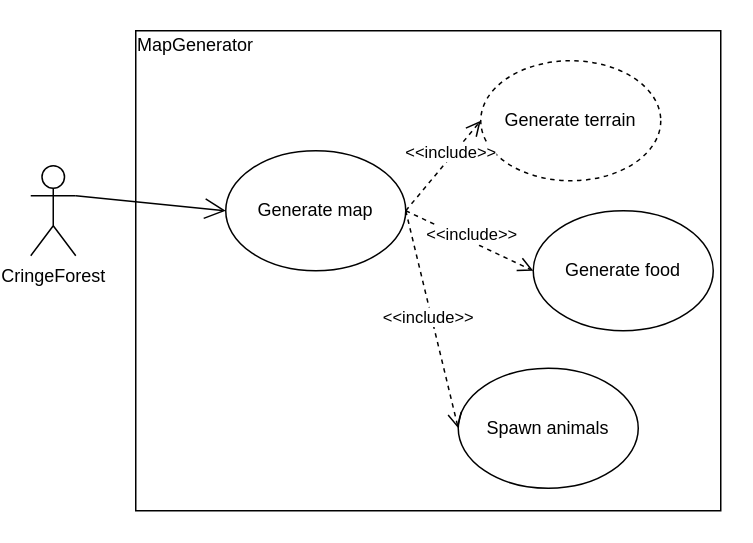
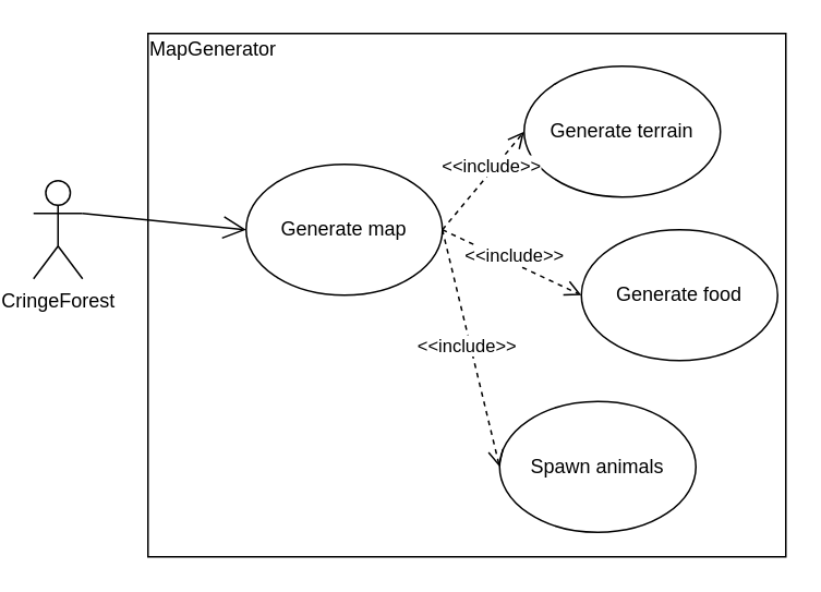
  <mxCell id="0" />
  <mxCell id="1" parent="0" />
  <mxCell id="2" value="" style="rounded=0;whiteSpace=wrap;html=1;" vertex="1" parent="1"><mxGeometry x="90" y="20" width="390" height="320" as="geometry" /></mxCell>
  <mxCell id="3" value="MapGenerator" style="text;html=1;strokeColor=none;fillColor=none;align=center;verticalAlign=middle;whiteSpace=wrap;rounded=0;" vertex="1" parent="1"><mxGeometry x="110" y="20" width="40" height="20" as="geometry" /></mxCell>
  <mxCell id="4" value="CringeForest" style="shape=umlActor;verticalLabelPosition=bottom;verticalAlign=top;html=1;outlineConnect=0;" vertex="1" parent="1"><mxGeometry x="20" y="110" width="30" height="60" as="geometry" /></mxCell>
  <mxCell id="5" value="Generate map" style="ellipse;whiteSpace=wrap;html=1;" vertex="1" parent="1"><mxGeometry x="150" y="100" width="120" height="80" as="geometry" /></mxCell>
- <mxCell id="6" value="Generate terrain" style="ellipse;whiteSpace=wrap;html=1;dashed=1;" vertex="1" parent="1"><mxGeometry x="320" y="40" width="120" height="80" as="geometry" /></mxCell>
+ <mxCell id="6" value="Generate terrain" style="ellipse;whiteSpace=wrap;html=1;" vertex="1" parent="1"><mxGeometry x="320" y="40" width="120" height="80" as="geometry" /></mxCell>
  <mxCell id="7" value="Generate food" style="ellipse;whiteSpace=wrap;html=1;" vertex="1" parent="1"><mxGeometry x="355" y="140" width="120" height="80" as="geometry" /></mxCell>
  <mxCell id="8" value="Spawn animals" style="ellipse;whiteSpace=wrap;html=1;" vertex="1" parent="1"><mxGeometry x="305" y="245" width="120" height="80" as="geometry" /></mxCell>
  <mxCell id="9" value="&amp;lt;&amp;lt;include&amp;gt;&amp;gt;" style="html=1;verticalAlign=bottom;endArrow=open;dashed=1;endSize=8;exitX=1;exitY=0.5;exitDx=0;exitDy=0;entryX=0;entryY=0.5;entryDx=0;entryDy=0;" edge="1" parent="1" source="5" target="6"><mxGeometry x="0.082" y="-4" relative="1" as="geometry"><mxPoint x="290" y="230" as="sourcePoint" /><mxPoint x="210" y="230" as="targetPoint" /><mxPoint as="offset" /></mxGeometry></mxCell>
  <mxCell id="10" value="&amp;lt;&amp;lt;include&amp;gt;&amp;gt;" style="html=1;verticalAlign=bottom;endArrow=open;dashed=1;endSize=8;exitX=1;exitY=0.5;exitDx=0;exitDy=0;entryX=0;entryY=0.5;entryDx=0;entryDy=0;" edge="1" parent="1" source="5" target="7"><mxGeometry x="0.082" y="-4" relative="1" as="geometry"><mxPoint x="280" y="150" as="sourcePoint" /><mxPoint x="330" y="90" as="targetPoint" /><mxPoint as="offset" /></mxGeometry></mxCell>
  <mxCell id="11" value="&amp;lt;&amp;lt;include&amp;gt;&amp;gt;" style="html=1;verticalAlign=bottom;endArrow=open;dashed=1;endSize=8;entryX=0;entryY=0.5;entryDx=0;entryDy=0;" edge="1" parent="1" target="8"><mxGeometry x="0.082" y="-4" relative="1" as="geometry"><mxPoint x="270" y="140" as="sourcePoint" /><mxPoint x="340" y="100" as="targetPoint" /><mxPoint as="offset" /></mxGeometry></mxCell>
  <mxCell id="12" value="" style="endArrow=open;endFill=1;endSize=12;html=1;exitX=1;exitY=0.333;exitDx=0;exitDy=0;exitPerimeter=0;entryX=0;entryY=0.5;entryDx=0;entryDy=0;" edge="1" parent="1" source="4" target="5"><mxGeometry width="160" relative="1" as="geometry"><mxPoint x="170" y="230" as="sourcePoint" /><mxPoint x="330" y="230" as="targetPoint" /></mxGeometry></mxCell>
